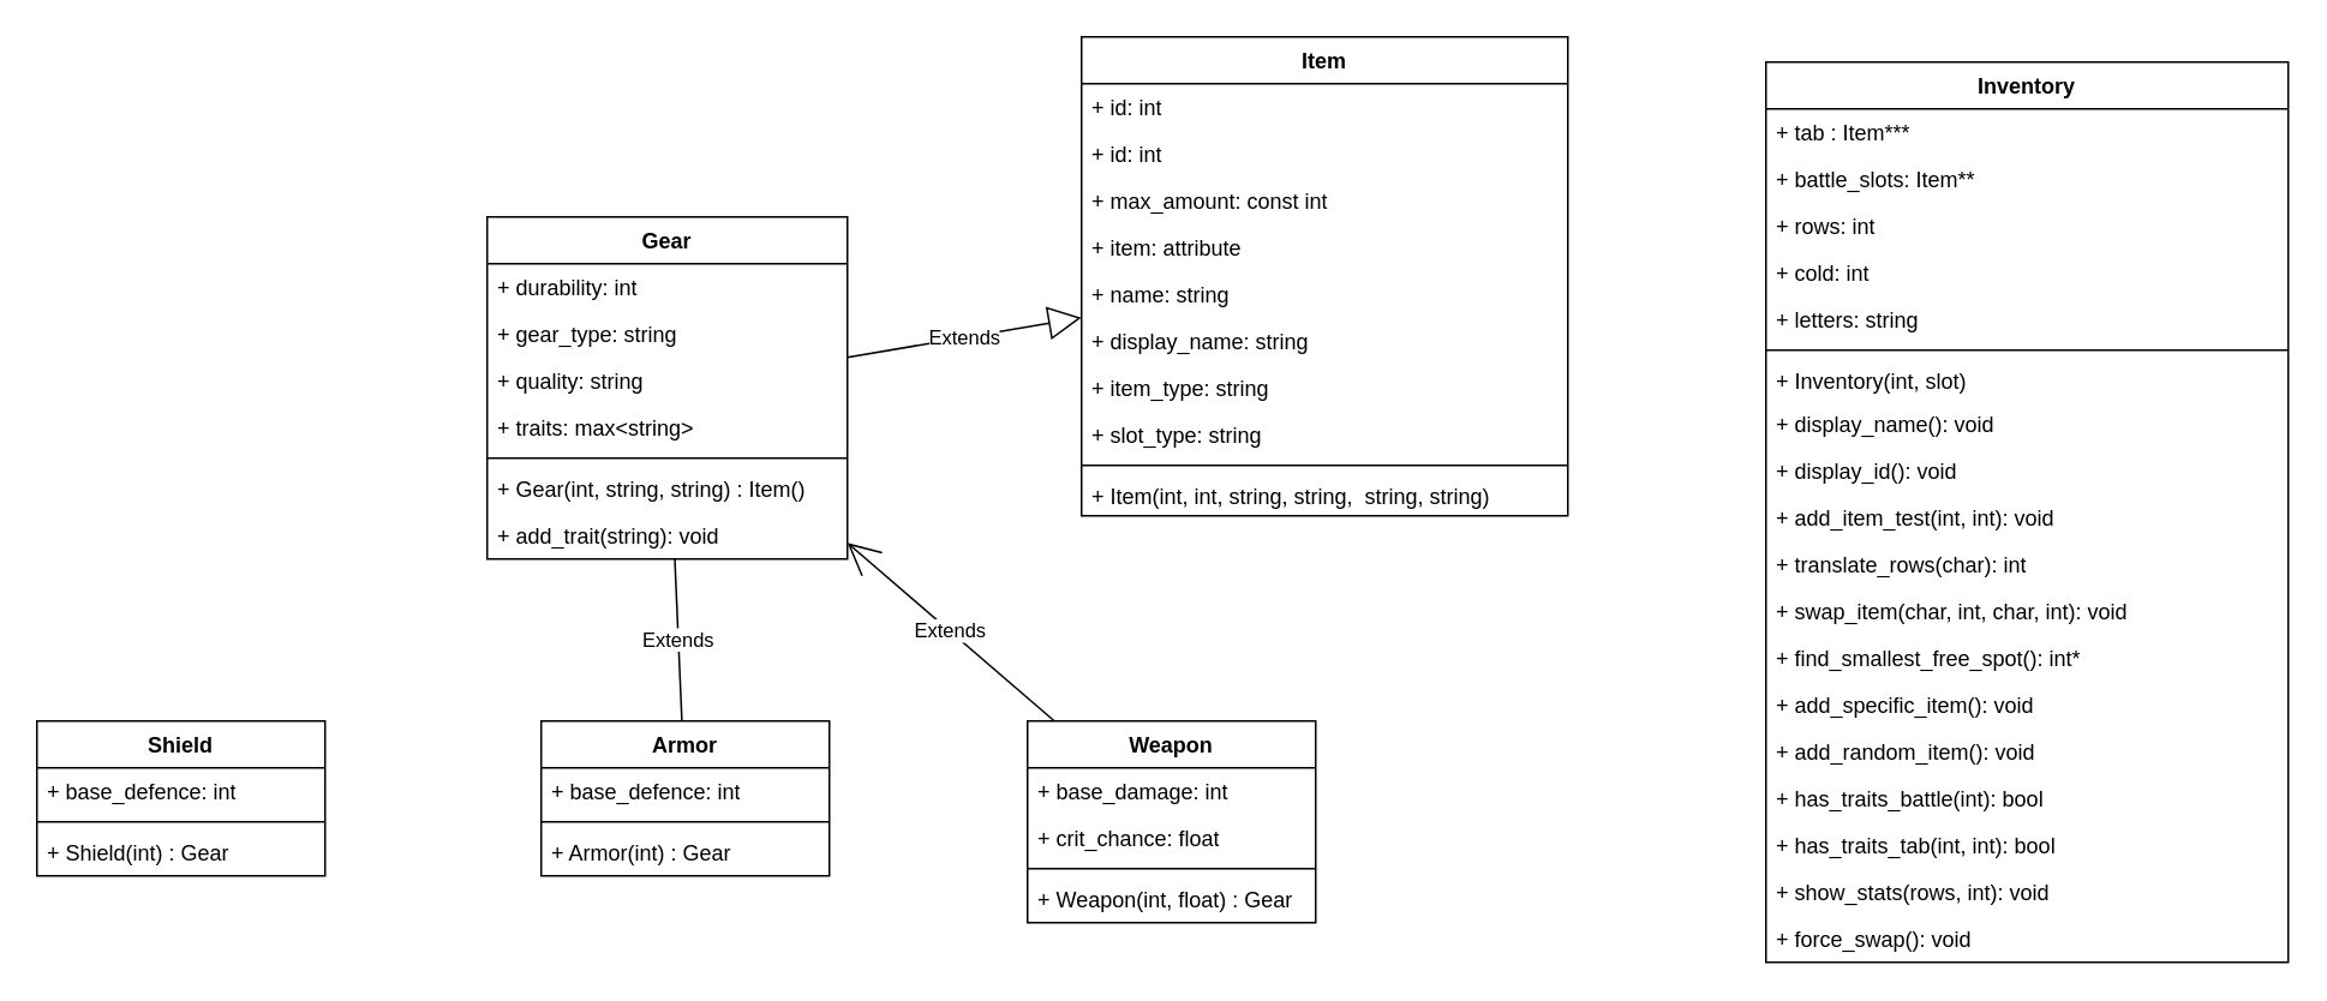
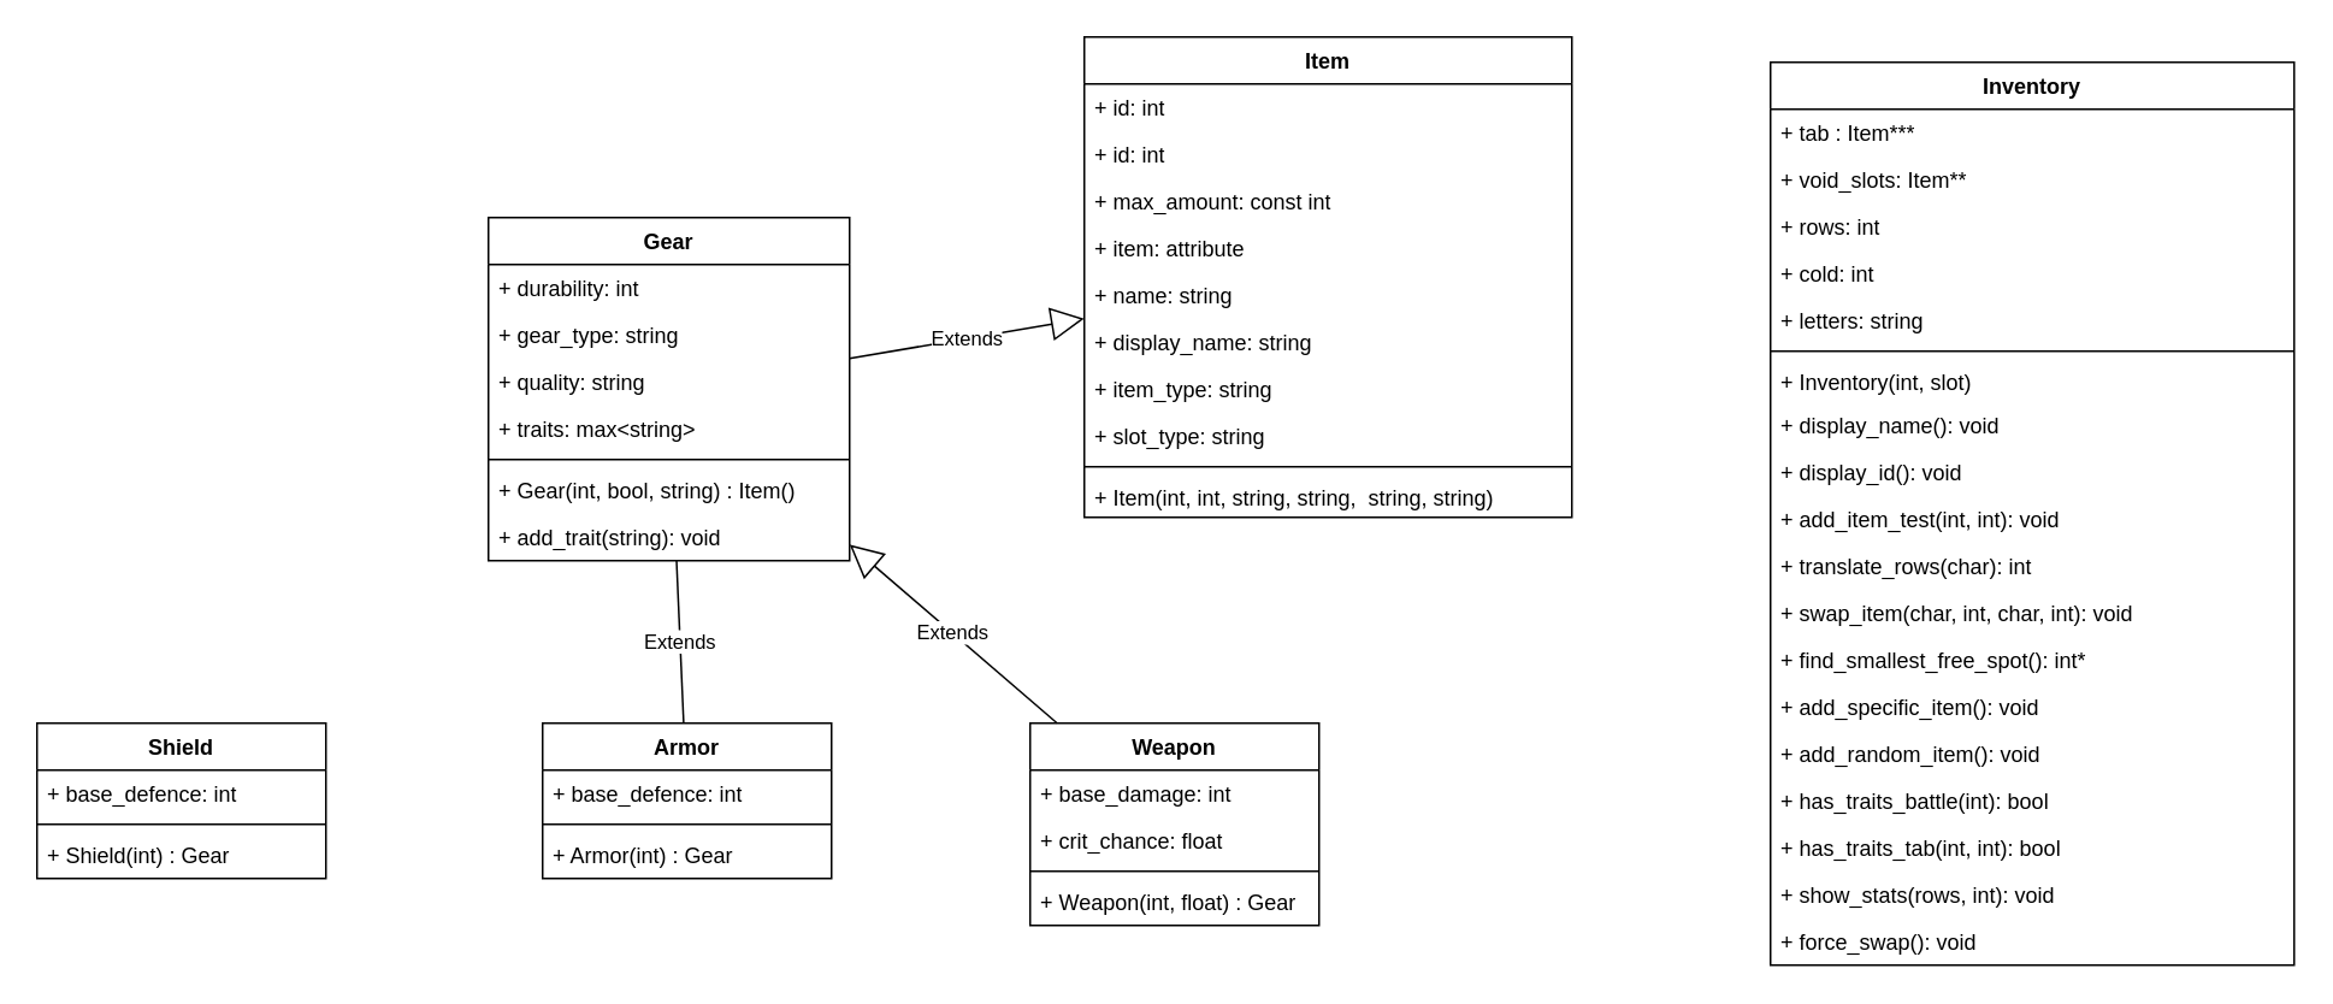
  <mxCell id="0" />
  <mxCell id="1" parent="0" />
  <mxCell id="2" value="Item" style="swimlane;fontStyle=1;align=center;verticalAlign=top;childLayout=stackLayout;horizontal=1;startSize=26;horizontalStack=0;resizeParent=1;resizeParentMax=0;resizeLast=0;collapsible=1;marginBottom=0;whiteSpace=wrap;html=1;" vertex="1" parent="1"><mxGeometry x="600" y="20" width="270" height="266" as="geometry" /></mxCell>
  <mxCell id="3" value="+ id: int" style="text;strokeColor=none;fillColor=none;align=left;verticalAlign=top;spacingLeft=4;spacingRight=4;overflow=hidden;rotatable=0;points=[[0,0.5],[1,0.5]];portConstraint=eastwest;whiteSpace=wrap;html=1;" vertex="1" parent="2"><mxGeometry y="26" width="270" height="26" as="geometry" /></mxCell>
  <mxCell id="4" value="+ id: int" style="text;strokeColor=none;fillColor=none;align=left;verticalAlign=top;spacingLeft=4;spacingRight=4;overflow=hidden;rotatable=0;points=[[0,0.5],[1,0.5]];portConstraint=eastwest;whiteSpace=wrap;html=1;" vertex="1" parent="2"><mxGeometry y="52" width="270" height="26" as="geometry" /></mxCell>
  <mxCell id="5" value="+ max_amount: const int" style="text;strokeColor=none;fillColor=none;align=left;verticalAlign=top;spacingLeft=4;spacingRight=4;overflow=hidden;rotatable=0;points=[[0,0.5],[1,0.5]];portConstraint=eastwest;whiteSpace=wrap;html=1;" vertex="1" parent="2"><mxGeometry y="78" width="270" height="26" as="geometry" /></mxCell>
  <mxCell id="6" value="+ item: attribute" style="text;strokeColor=none;fillColor=none;align=left;verticalAlign=top;spacingLeft=4;spacingRight=4;overflow=hidden;rotatable=0;points=[[0,0.5],[1,0.5]];portConstraint=eastwest;whiteSpace=wrap;html=1;" vertex="1" parent="2"><mxGeometry y="104" width="270" height="26" as="geometry" /></mxCell>
  <mxCell id="7" value="+ name: string" style="text;strokeColor=none;fillColor=none;align=left;verticalAlign=top;spacingLeft=4;spacingRight=4;overflow=hidden;rotatable=0;points=[[0,0.5],[1,0.5]];portConstraint=eastwest;whiteSpace=wrap;html=1;" vertex="1" parent="2"><mxGeometry y="130" width="270" height="26" as="geometry" /></mxCell>
  <mxCell id="8" value="+ display_name: string" style="text;strokeColor=none;fillColor=none;align=left;verticalAlign=top;spacingLeft=4;spacingRight=4;overflow=hidden;rotatable=0;points=[[0,0.5],[1,0.5]];portConstraint=eastwest;whiteSpace=wrap;html=1;" vertex="1" parent="2"><mxGeometry y="156" width="270" height="26" as="geometry" /></mxCell>
  <mxCell id="9" value="+ item_type: string" style="text;strokeColor=none;fillColor=none;align=left;verticalAlign=top;spacingLeft=4;spacingRight=4;overflow=hidden;rotatable=0;points=[[0,0.5],[1,0.5]];portConstraint=eastwest;whiteSpace=wrap;html=1;" vertex="1" parent="2"><mxGeometry y="182" width="270" height="26" as="geometry" /></mxCell>
  <mxCell id="10" value="+ slot_type: string" style="text;strokeColor=none;fillColor=none;align=left;verticalAlign=top;spacingLeft=4;spacingRight=4;overflow=hidden;rotatable=0;points=[[0,0.5],[1,0.5]];portConstraint=eastwest;whiteSpace=wrap;html=1;" vertex="1" parent="2"><mxGeometry y="208" width="270" height="26" as="geometry" /></mxCell>
  <mxCell id="11" value="" style="line;strokeWidth=1;fillColor=none;align=left;verticalAlign=middle;spacingTop=-1;spacingLeft=3;spacingRight=3;rotatable=0;labelPosition=right;points=[];portConstraint=eastwest;strokeColor=inherit;" vertex="1" parent="2"><mxGeometry y="234" width="270" height="8" as="geometry" /></mxCell>
  <mxCell id="12" value="+ Item(int, int, string, string,&amp;nbsp; string, string)" style="text;strokeColor=none;fillColor=none;align=left;verticalAlign=top;spacingLeft=4;spacingRight=4;overflow=hidden;rotatable=0;points=[[0,0.5],[1,0.5]];portConstraint=eastwest;whiteSpace=wrap;html=1;" vertex="1" parent="2"><mxGeometry y="242" width="270" height="24" as="geometry" /></mxCell>
  <mxCell id="13" value="Gear" style="swimlane;fontStyle=1;align=center;verticalAlign=top;childLayout=stackLayout;horizontal=1;startSize=26;horizontalStack=0;resizeParent=1;resizeParentMax=0;resizeLast=0;collapsible=1;marginBottom=0;whiteSpace=wrap;html=1;" vertex="1" parent="1"><mxGeometry x="270" y="120" width="200" height="190" as="geometry" /></mxCell>
  <mxCell id="14" value="+ durability: int" style="text;strokeColor=none;fillColor=none;align=left;verticalAlign=top;spacingLeft=4;spacingRight=4;overflow=hidden;rotatable=0;points=[[0,0.5],[1,0.5]];portConstraint=eastwest;whiteSpace=wrap;html=1;" vertex="1" parent="13"><mxGeometry y="26" width="200" height="26" as="geometry" /></mxCell>
  <mxCell id="15" value="+ gear_type: string" style="text;strokeColor=none;fillColor=none;align=left;verticalAlign=top;spacingLeft=4;spacingRight=4;overflow=hidden;rotatable=0;points=[[0,0.5],[1,0.5]];portConstraint=eastwest;whiteSpace=wrap;html=1;" vertex="1" parent="13"><mxGeometry y="52" width="200" height="26" as="geometry" /></mxCell>
  <mxCell id="16" value="+ quality: string" style="text;strokeColor=none;fillColor=none;align=left;verticalAlign=top;spacingLeft=4;spacingRight=4;overflow=hidden;rotatable=0;points=[[0,0.5],[1,0.5]];portConstraint=eastwest;whiteSpace=wrap;html=1;" vertex="1" parent="13"><mxGeometry y="78" width="200" height="26" as="geometry" /></mxCell>
  <mxCell id="17" value="+ traits: max&amp;lt;string&amp;gt;" style="text;strokeColor=none;fillColor=none;align=left;verticalAlign=top;spacingLeft=4;spacingRight=4;overflow=hidden;rotatable=0;points=[[0,0.5],[1,0.5]];portConstraint=eastwest;whiteSpace=wrap;html=1;" vertex="1" parent="13"><mxGeometry y="104" width="200" height="26" as="geometry" /></mxCell>
  <mxCell id="18" value="" style="line;strokeWidth=1;fillColor=none;align=left;verticalAlign=middle;spacingTop=-1;spacingLeft=3;spacingRight=3;rotatable=0;labelPosition=right;points=[];portConstraint=eastwest;strokeColor=inherit;" vertex="1" parent="13"><mxGeometry y="130" width="200" height="8" as="geometry" /></mxCell>
- <mxCell id="19" value="+ Gear(int, string, string) : Item()" style="text;strokeColor=none;fillColor=none;align=left;verticalAlign=top;spacingLeft=4;spacingRight=4;overflow=hidden;rotatable=0;points=[[0,0.5],[1,0.5]];portConstraint=eastwest;whiteSpace=wrap;html=1;" vertex="1" parent="13"><mxGeometry y="138" width="200" height="26" as="geometry" /></mxCell>
+ <mxCell id="19" value="+ Gear(int, bool, string) : Item()" style="text;strokeColor=none;fillColor=none;align=left;verticalAlign=top;spacingLeft=4;spacingRight=4;overflow=hidden;rotatable=0;points=[[0,0.5],[1,0.5]];portConstraint=eastwest;whiteSpace=wrap;html=1;" vertex="1" parent="13"><mxGeometry y="138" width="200" height="26" as="geometry" /></mxCell>
  <mxCell id="20" value="+ add_trait(string): void&amp;nbsp;" style="text;strokeColor=none;fillColor=none;align=left;verticalAlign=top;spacingLeft=4;spacingRight=4;overflow=hidden;rotatable=0;points=[[0,0.5],[1,0.5]];portConstraint=eastwest;whiteSpace=wrap;html=1;" vertex="1" parent="13"><mxGeometry y="164" width="200" height="26" as="geometry" /></mxCell>
  <mxCell id="21" value="Shield" style="swimlane;fontStyle=1;align=center;verticalAlign=top;childLayout=stackLayout;horizontal=1;startSize=26;horizontalStack=0;resizeParent=1;resizeParentMax=0;resizeLast=0;collapsible=1;marginBottom=0;whiteSpace=wrap;html=1;" vertex="1" parent="1"><mxGeometry x="20" y="400" width="160" height="86" as="geometry" /></mxCell>
  <mxCell id="22" value="+ base_defence: int" style="text;strokeColor=none;fillColor=none;align=left;verticalAlign=top;spacingLeft=4;spacingRight=4;overflow=hidden;rotatable=0;points=[[0,0.5],[1,0.5]];portConstraint=eastwest;whiteSpace=wrap;html=1;" vertex="1" parent="21"><mxGeometry y="26" width="160" height="26" as="geometry" /></mxCell>
  <mxCell id="23" value="" style="line;strokeWidth=1;fillColor=none;align=left;verticalAlign=middle;spacingTop=-1;spacingLeft=3;spacingRight=3;rotatable=0;labelPosition=right;points=[];portConstraint=eastwest;strokeColor=inherit;" vertex="1" parent="21"><mxGeometry y="52" width="160" height="8" as="geometry" /></mxCell>
  <mxCell id="24" value="+ Shield(int) : Gear" style="text;strokeColor=none;fillColor=none;align=left;verticalAlign=top;spacingLeft=4;spacingRight=4;overflow=hidden;rotatable=0;points=[[0,0.5],[1,0.5]];portConstraint=eastwest;whiteSpace=wrap;html=1;" vertex="1" parent="21"><mxGeometry y="60" width="160" height="26" as="geometry" /></mxCell>
  <mxCell id="25" value="Armor" style="swimlane;fontStyle=1;align=center;verticalAlign=top;childLayout=stackLayout;horizontal=1;startSize=26;horizontalStack=0;resizeParent=1;resizeParentMax=0;resizeLast=0;collapsible=1;marginBottom=0;whiteSpace=wrap;html=1;" vertex="1" parent="1"><mxGeometry x="300" y="400" width="160" height="86" as="geometry" /></mxCell>
  <mxCell id="26" value="+ base_defence: int" style="text;strokeColor=none;fillColor=none;align=left;verticalAlign=top;spacingLeft=4;spacingRight=4;overflow=hidden;rotatable=0;points=[[0,0.5],[1,0.5]];portConstraint=eastwest;whiteSpace=wrap;html=1;" vertex="1" parent="25"><mxGeometry y="26" width="160" height="26" as="geometry" /></mxCell>
  <mxCell id="27" value="" style="line;strokeWidth=1;fillColor=none;align=left;verticalAlign=middle;spacingTop=-1;spacingLeft=3;spacingRight=3;rotatable=0;labelPosition=right;points=[];portConstraint=eastwest;strokeColor=inherit;" vertex="1" parent="25"><mxGeometry y="52" width="160" height="8" as="geometry" /></mxCell>
  <mxCell id="28" value="+ Armor(int) : Gear" style="text;strokeColor=none;fillColor=none;align=left;verticalAlign=top;spacingLeft=4;spacingRight=4;overflow=hidden;rotatable=0;points=[[0,0.5],[1,0.5]];portConstraint=eastwest;whiteSpace=wrap;html=1;" vertex="1" parent="25"><mxGeometry y="60" width="160" height="26" as="geometry" /></mxCell>
  <mxCell id="29" value="Weapon" style="swimlane;fontStyle=1;align=center;verticalAlign=top;childLayout=stackLayout;horizontal=1;startSize=26;horizontalStack=0;resizeParent=1;resizeParentMax=0;resizeLast=0;collapsible=1;marginBottom=0;whiteSpace=wrap;html=1;" vertex="1" parent="1"><mxGeometry x="570" y="400" width="160" height="112" as="geometry" /></mxCell>
  <mxCell id="30" value="+ base_damage: int" style="text;strokeColor=none;fillColor=none;align=left;verticalAlign=top;spacingLeft=4;spacingRight=4;overflow=hidden;rotatable=0;points=[[0,0.5],[1,0.5]];portConstraint=eastwest;whiteSpace=wrap;html=1;" vertex="1" parent="29"><mxGeometry y="26" width="160" height="26" as="geometry" /></mxCell>
  <mxCell id="31" value="+ crit_chance: float" style="text;strokeColor=none;fillColor=none;align=left;verticalAlign=top;spacingLeft=4;spacingRight=4;overflow=hidden;rotatable=0;points=[[0,0.5],[1,0.5]];portConstraint=eastwest;whiteSpace=wrap;html=1;" vertex="1" parent="29"><mxGeometry y="52" width="160" height="26" as="geometry" /></mxCell>
  <mxCell id="32" value="" style="line;strokeWidth=1;fillColor=none;align=left;verticalAlign=middle;spacingTop=-1;spacingLeft=3;spacingRight=3;rotatable=0;labelPosition=right;points=[];portConstraint=eastwest;strokeColor=inherit;" vertex="1" parent="29"><mxGeometry y="78" width="160" height="8" as="geometry" /></mxCell>
  <mxCell id="33" value="+ Weapon(int, float) : Gear" style="text;strokeColor=none;fillColor=none;align=left;verticalAlign=top;spacingLeft=4;spacingRight=4;overflow=hidden;rotatable=0;points=[[0,0.5],[1,0.5]];portConstraint=eastwest;whiteSpace=wrap;html=1;" vertex="1" parent="29"><mxGeometry y="86" width="160" height="26" as="geometry" /></mxCell>
  <mxCell id="34" value="Extends" style="endArrow=block;endSize=16;endFill=0;html=1;rounded=0;" edge="1" parent="1" source="13" target="2"><mxGeometry width="160" relative="1" as="geometry"><mxPoint x="290" y="290" as="sourcePoint" /><mxPoint x="450" y="290" as="targetPoint" /></mxGeometry></mxCell>
- <mxCell id="35" value="Extends" style="endArrow=open;endSize=16;endFill=0;html=1;rounded=0;" edge="1" parent="1" source="29" target="13"><mxGeometry width="160" relative="1" as="geometry"><mxPoint x="290" y="290" as="sourcePoint" /><mxPoint x="670" y="160" as="targetPoint" /></mxGeometry></mxCell>
+ <mxCell id="35" value="Extends" style="endArrow=block;endSize=16;endFill=0;html=1;rounded=0;" edge="1" parent="1" source="29" target="13"><mxGeometry width="160" relative="1" as="geometry"><mxPoint x="290" y="290" as="sourcePoint" /><mxPoint x="670" y="160" as="targetPoint" /></mxGeometry></mxCell>
  <mxCell id="36" value="Extends" style="endArrow=none;endSize=16;endFill=0;html=1;rounded=0;" edge="1" parent="1" source="25" target="13"><mxGeometry width="160" relative="1" as="geometry"><mxPoint x="290" y="290" as="sourcePoint" /><mxPoint x="450" y="290" as="targetPoint" /></mxGeometry></mxCell>
  <mxCell id="37" value="Inventory" style="swimlane;fontStyle=1;align=center;verticalAlign=top;childLayout=stackLayout;horizontal=1;startSize=26;horizontalStack=0;resizeParent=1;resizeParentMax=0;resizeLast=0;collapsible=1;marginBottom=0;whiteSpace=wrap;html=1;" vertex="1" parent="1"><mxGeometry x="980" y="34" width="290" height="500" as="geometry" /></mxCell>
  <mxCell id="38" value="+ tab : Item***" style="text;strokeColor=none;fillColor=none;align=left;verticalAlign=top;spacingLeft=4;spacingRight=4;overflow=hidden;rotatable=0;points=[[0,0.5],[1,0.5]];portConstraint=eastwest;whiteSpace=wrap;html=1;" vertex="1" parent="37"><mxGeometry y="26" width="290" height="26" as="geometry" /></mxCell>
- <mxCell id="39" value="+ battle_slots: Item**" style="text;strokeColor=none;fillColor=none;align=left;verticalAlign=top;spacingLeft=4;spacingRight=4;overflow=hidden;rotatable=0;points=[[0,0.5],[1,0.5]];portConstraint=eastwest;whiteSpace=wrap;html=1;" vertex="1" parent="37"><mxGeometry y="52" width="290" height="26" as="geometry" /></mxCell>
+ <mxCell id="39" value="+ void_slots: Item**" style="text;strokeColor=none;fillColor=none;align=left;verticalAlign=top;spacingLeft=4;spacingRight=4;overflow=hidden;rotatable=0;points=[[0,0.5],[1,0.5]];portConstraint=eastwest;whiteSpace=wrap;html=1;" vertex="1" parent="37"><mxGeometry y="52" width="290" height="26" as="geometry" /></mxCell>
  <mxCell id="40" value="+ rows: int" style="text;strokeColor=none;fillColor=none;align=left;verticalAlign=top;spacingLeft=4;spacingRight=4;overflow=hidden;rotatable=0;points=[[0,0.5],[1,0.5]];portConstraint=eastwest;whiteSpace=wrap;html=1;" vertex="1" parent="37"><mxGeometry y="78" width="290" height="26" as="geometry" /></mxCell>
  <mxCell id="41" value="+ cold: int" style="text;strokeColor=none;fillColor=none;align=left;verticalAlign=top;spacingLeft=4;spacingRight=4;overflow=hidden;rotatable=0;points=[[0,0.5],[1,0.5]];portConstraint=eastwest;whiteSpace=wrap;html=1;" vertex="1" parent="37"><mxGeometry y="104" width="290" height="26" as="geometry" /></mxCell>
  <mxCell id="42" value="+ letters: string" style="text;strokeColor=none;fillColor=none;align=left;verticalAlign=top;spacingLeft=4;spacingRight=4;overflow=hidden;rotatable=0;points=[[0,0.5],[1,0.5]];portConstraint=eastwest;whiteSpace=wrap;html=1;" vertex="1" parent="37"><mxGeometry y="130" width="290" height="26" as="geometry" /></mxCell>
  <mxCell id="43" value="" style="line;strokeWidth=1;fillColor=none;align=left;verticalAlign=middle;spacingTop=-1;spacingLeft=3;spacingRight=3;rotatable=0;labelPosition=right;points=[];portConstraint=eastwest;strokeColor=inherit;" vertex="1" parent="37"><mxGeometry y="156" width="290" height="8" as="geometry" /></mxCell>
  <mxCell id="44" value="+ Inventory(int, slot)" style="text;strokeColor=none;fillColor=none;align=left;verticalAlign=top;spacingLeft=4;spacingRight=4;overflow=hidden;rotatable=0;points=[[0,0.5],[1,0.5]];portConstraint=eastwest;whiteSpace=wrap;html=1;" vertex="1" parent="37"><mxGeometry y="164" width="290" height="24" as="geometry" /></mxCell>
  <mxCell id="45" value="+ display_name(): void" style="text;strokeColor=none;fillColor=none;align=left;verticalAlign=top;spacingLeft=4;spacingRight=4;overflow=hidden;rotatable=0;points=[[0,0.5],[1,0.5]];portConstraint=eastwest;whiteSpace=wrap;html=1;" vertex="1" parent="37"><mxGeometry y="188" width="290" height="26" as="geometry" /></mxCell>
  <mxCell id="46" value="+ display_id(): void" style="text;strokeColor=none;fillColor=none;align=left;verticalAlign=top;spacingLeft=4;spacingRight=4;overflow=hidden;rotatable=0;points=[[0,0.5],[1,0.5]];portConstraint=eastwest;whiteSpace=wrap;html=1;" vertex="1" parent="37"><mxGeometry y="214" width="290" height="26" as="geometry" /></mxCell>
  <mxCell id="47" value="+ add_item_test(int, int): void" style="text;strokeColor=none;fillColor=none;align=left;verticalAlign=top;spacingLeft=4;spacingRight=4;overflow=hidden;rotatable=0;points=[[0,0.5],[1,0.5]];portConstraint=eastwest;whiteSpace=wrap;html=1;" vertex="1" parent="37"><mxGeometry y="240" width="290" height="26" as="geometry" /></mxCell>
  <mxCell id="48" value="+ translate_rows(char): int" style="text;strokeColor=none;fillColor=none;align=left;verticalAlign=top;spacingLeft=4;spacingRight=4;overflow=hidden;rotatable=0;points=[[0,0.5],[1,0.5]];portConstraint=eastwest;whiteSpace=wrap;html=1;" vertex="1" parent="37"><mxGeometry y="266" width="290" height="26" as="geometry" /></mxCell>
  <mxCell id="49" value="+ swap_item(char, int, char, int): void" style="text;strokeColor=none;fillColor=none;align=left;verticalAlign=top;spacingLeft=4;spacingRight=4;overflow=hidden;rotatable=0;points=[[0,0.5],[1,0.5]];portConstraint=eastwest;whiteSpace=wrap;html=1;" vertex="1" parent="37"><mxGeometry y="292" width="290" height="26" as="geometry" /></mxCell>
  <mxCell id="50" value="+ find_smallest_free_spot(): int*" style="text;strokeColor=none;fillColor=none;align=left;verticalAlign=top;spacingLeft=4;spacingRight=4;overflow=hidden;rotatable=0;points=[[0,0.5],[1,0.5]];portConstraint=eastwest;whiteSpace=wrap;html=1;" vertex="1" parent="37"><mxGeometry y="318" width="290" height="26" as="geometry" /></mxCell>
  <mxCell id="51" value="+ add_specific_item(): void" style="text;strokeColor=none;fillColor=none;align=left;verticalAlign=top;spacingLeft=4;spacingRight=4;overflow=hidden;rotatable=0;points=[[0,0.5],[1,0.5]];portConstraint=eastwest;whiteSpace=wrap;html=1;" vertex="1" parent="37"><mxGeometry y="344" width="290" height="26" as="geometry" /></mxCell>
  <mxCell id="52" value="+ add_random_item(): void" style="text;strokeColor=none;fillColor=none;align=left;verticalAlign=top;spacingLeft=4;spacingRight=4;overflow=hidden;rotatable=0;points=[[0,0.5],[1,0.5]];portConstraint=eastwest;whiteSpace=wrap;html=1;" vertex="1" parent="37"><mxGeometry y="370" width="290" height="26" as="geometry" /></mxCell>
  <mxCell id="53" value="+ has_traits_battle(int): bool" style="text;strokeColor=none;fillColor=none;align=left;verticalAlign=top;spacingLeft=4;spacingRight=4;overflow=hidden;rotatable=0;points=[[0,0.5],[1,0.5]];portConstraint=eastwest;whiteSpace=wrap;html=1;" vertex="1" parent="37"><mxGeometry y="396" width="290" height="26" as="geometry" /></mxCell>
  <mxCell id="54" value="+ has_traits_tab(int, int): bool" style="text;strokeColor=none;fillColor=none;align=left;verticalAlign=top;spacingLeft=4;spacingRight=4;overflow=hidden;rotatable=0;points=[[0,0.5],[1,0.5]];portConstraint=eastwest;whiteSpace=wrap;html=1;" vertex="1" parent="37"><mxGeometry y="422" width="290" height="26" as="geometry" /></mxCell>
  <mxCell id="55" value="+ show_stats(rows, int): void" style="text;strokeColor=none;fillColor=none;align=left;verticalAlign=top;spacingLeft=4;spacingRight=4;overflow=hidden;rotatable=0;points=[[0,0.5],[1,0.5]];portConstraint=eastwest;whiteSpace=wrap;html=1;" vertex="1" parent="37"><mxGeometry y="448" width="290" height="26" as="geometry" /></mxCell>
  <mxCell id="56" value="+ force_swap(): void" style="text;strokeColor=none;fillColor=none;align=left;verticalAlign=top;spacingLeft=4;spacingRight=4;overflow=hidden;rotatable=0;points=[[0,0.5],[1,0.5]];portConstraint=eastwest;whiteSpace=wrap;html=1;" vertex="1" parent="37"><mxGeometry y="474" width="290" height="26" as="geometry" /></mxCell>
